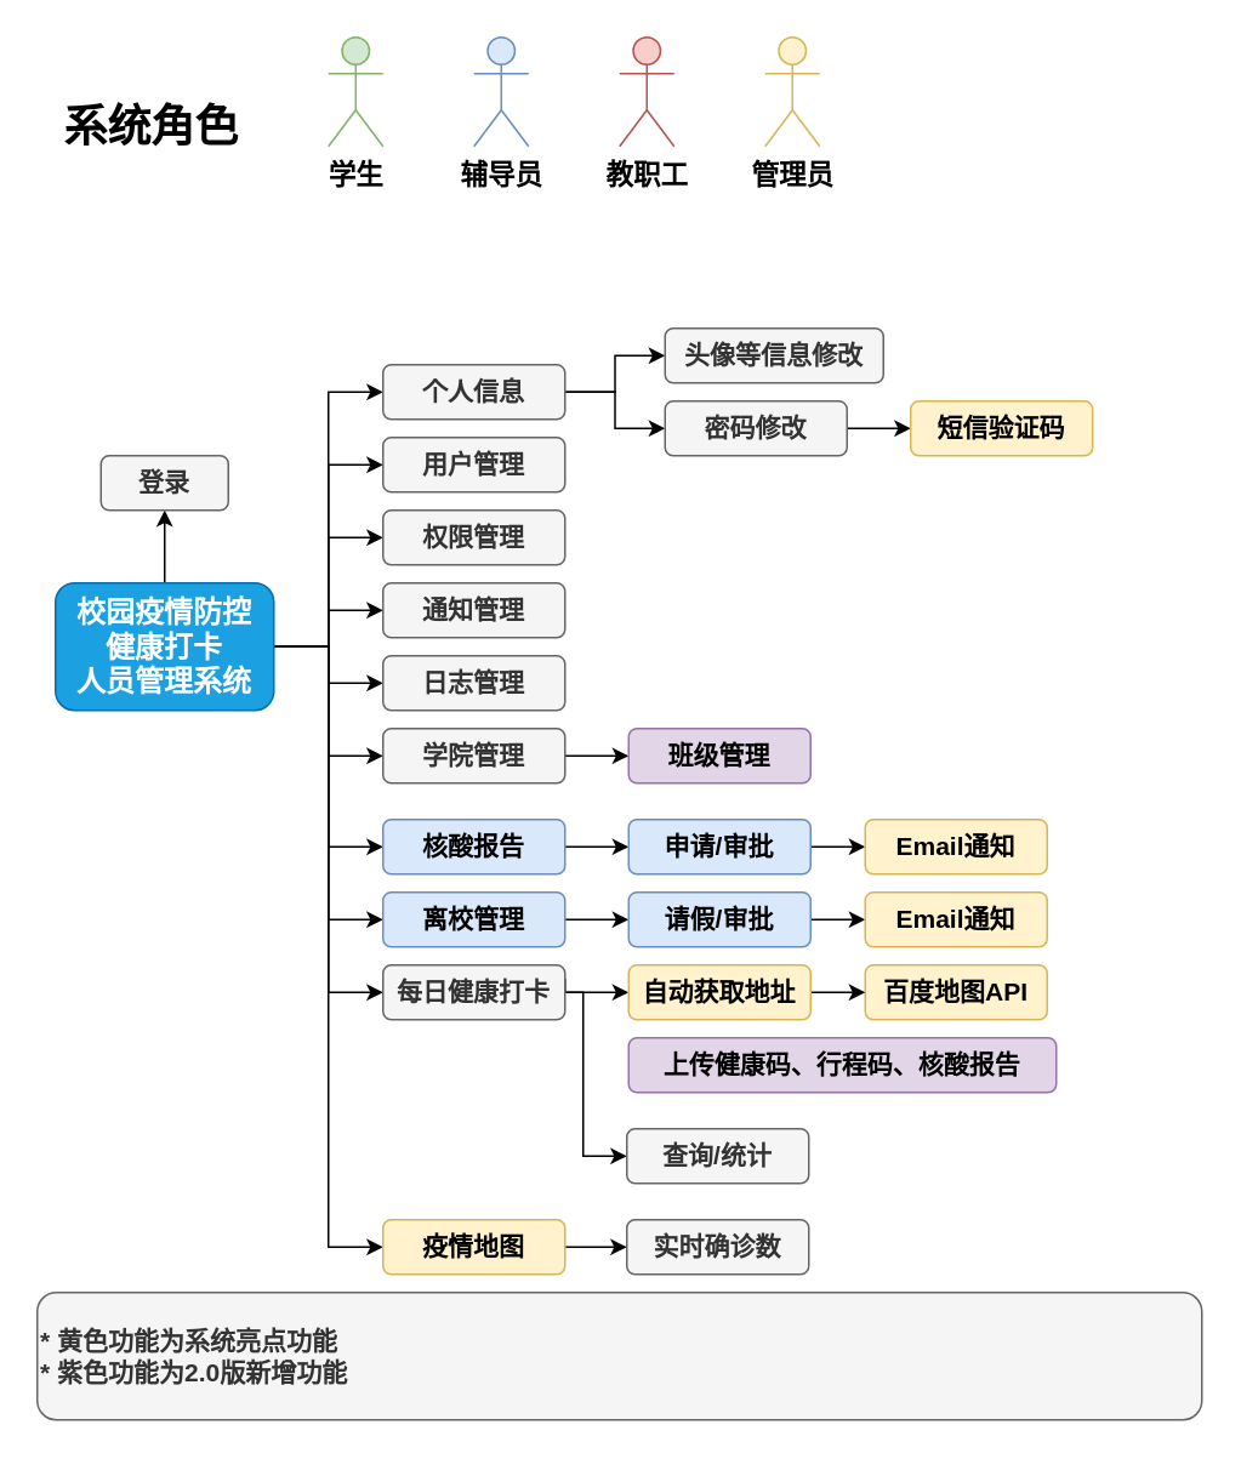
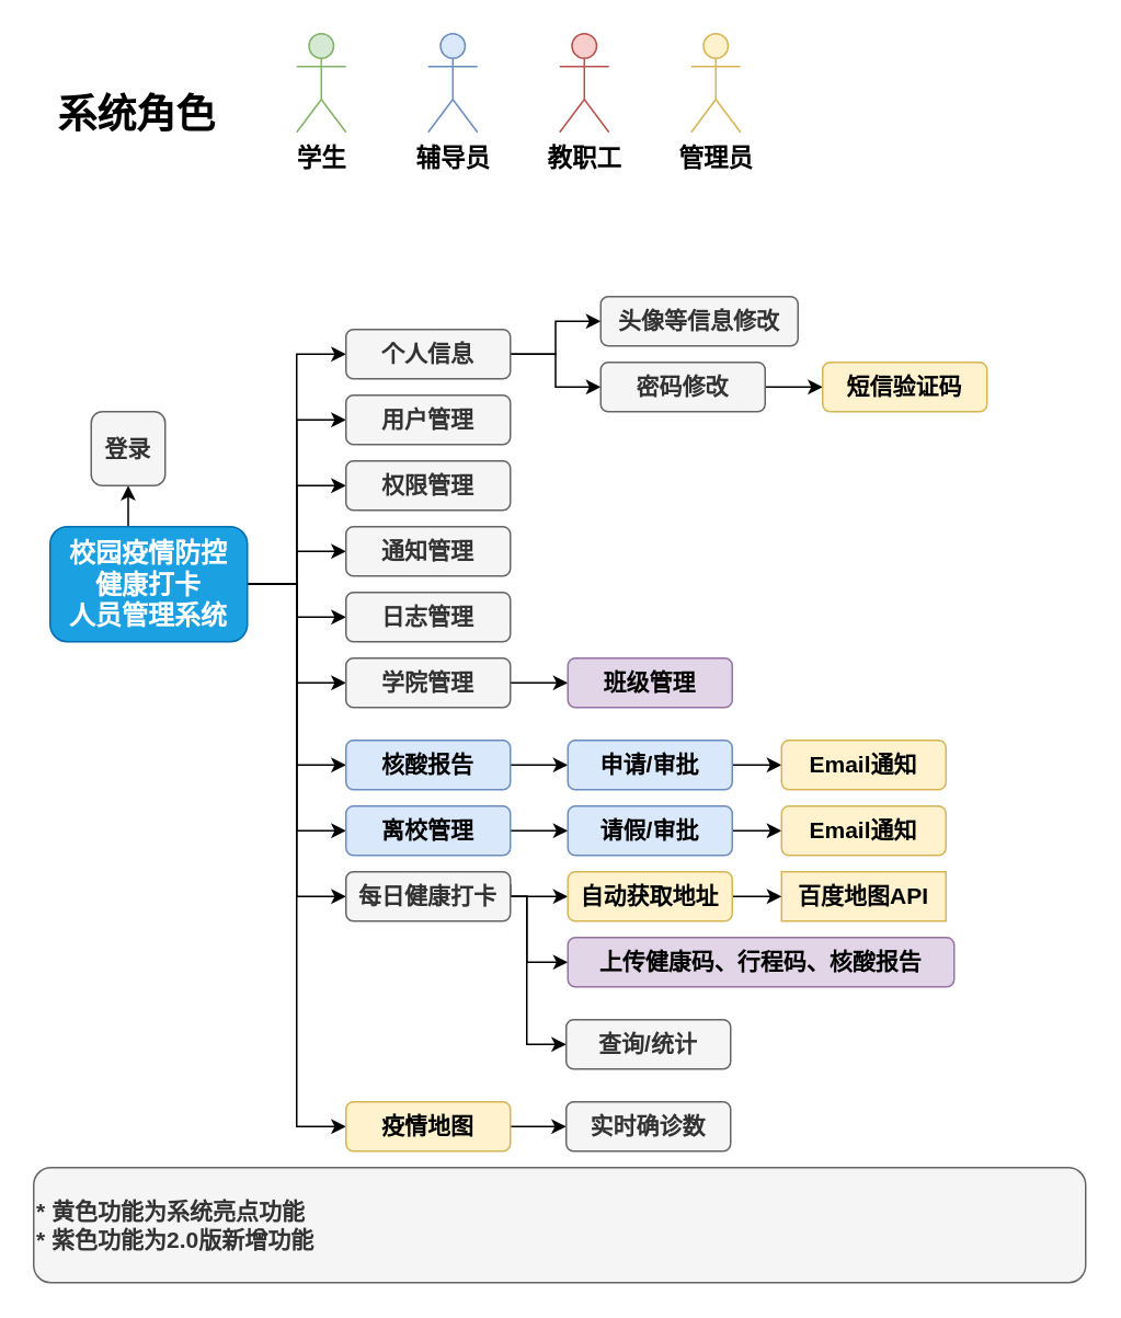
  <mxCell id="0" />
  <mxCell id="1" parent="0" />
  <mxCell id="2" value="学生" style="shape=umlActor;verticalLabelPosition=bottom;verticalAlign=top;html=1;outlineConnect=0;fillColor=#d5e8d4;strokeColor=#82b366;fontStyle=1;fontSize=15;" parent="1" vertex="1"><mxGeometry x="180" y="20" width="30" height="60" as="geometry" /></mxCell>
  <mxCell id="3" value="辅导员" style="shape=umlActor;verticalLabelPosition=bottom;verticalAlign=top;html=1;outlineConnect=0;fillColor=#dae8fc;strokeColor=#6c8ebf;fontStyle=1;fontSize=15;" parent="1" vertex="1"><mxGeometry x="260" y="20" width="30" height="60" as="geometry" /></mxCell>
  <mxCell id="4" value="教职工" style="shape=umlActor;verticalLabelPosition=bottom;verticalAlign=top;html=1;outlineConnect=0;fillColor=#f8cecc;strokeColor=#b85450;fontStyle=1;fontSize=15;" parent="1" vertex="1"><mxGeometry x="340" y="20" width="30" height="60" as="geometry" /></mxCell>
  <mxCell id="5" value="管理员" style="shape=umlActor;verticalLabelPosition=bottom;verticalAlign=top;html=1;outlineConnect=0;fillColor=#fff2cc;strokeColor=#d6b656;fontStyle=1;fontSize=15;" parent="1" vertex="1"><mxGeometry x="420" y="20" width="30" height="60" as="geometry" /></mxCell>
  <mxCell id="6" style="edgeStyle=orthogonalEdgeStyle;rounded=0;orthogonalLoop=1;jettySize=auto;html=1;exitX=0.5;exitY=0;exitDx=0;exitDy=0;entryX=0.5;entryY=1;entryDx=0;entryDy=0;fontSize=14;" parent="1" source="17" target="18" edge="1"><mxGeometry relative="1" as="geometry" /></mxCell>
  <mxCell id="7" style="edgeStyle=orthogonalEdgeStyle;rounded=0;orthogonalLoop=1;jettySize=auto;html=1;exitX=1;exitY=0.5;exitDx=0;exitDy=0;entryX=0;entryY=0.5;entryDx=0;entryDy=0;fontSize=16;" parent="1" source="17" target="24" edge="1"><mxGeometry relative="1" as="geometry" /></mxCell>
  <mxCell id="8" style="edgeStyle=orthogonalEdgeStyle;rounded=0;orthogonalLoop=1;jettySize=auto;html=1;exitX=1;exitY=0.5;exitDx=0;exitDy=0;entryX=0;entryY=0.5;entryDx=0;entryDy=0;fontSize=16;" parent="1" source="17" target="19" edge="1"><mxGeometry relative="1" as="geometry" /></mxCell>
  <mxCell id="9" style="edgeStyle=orthogonalEdgeStyle;rounded=0;orthogonalLoop=1;jettySize=auto;html=1;exitX=1;exitY=0.5;exitDx=0;exitDy=0;entryX=0;entryY=0.5;entryDx=0;entryDy=0;fontSize=16;" parent="1" source="17" target="20" edge="1"><mxGeometry relative="1" as="geometry" /></mxCell>
  <mxCell id="10" style="edgeStyle=orthogonalEdgeStyle;rounded=0;orthogonalLoop=1;jettySize=auto;html=1;exitX=1;exitY=0.5;exitDx=0;exitDy=0;entryX=0;entryY=0.5;entryDx=0;entryDy=0;fontSize=16;" parent="1" source="17" target="41" edge="1"><mxGeometry relative="1" as="geometry" /></mxCell>
  <mxCell id="11" style="edgeStyle=orthogonalEdgeStyle;rounded=0;orthogonalLoop=1;jettySize=auto;html=1;exitX=1;exitY=0.5;exitDx=0;exitDy=0;entryX=0;entryY=0.5;entryDx=0;entryDy=0;fontSize=16;" parent="1" source="17" target="21" edge="1"><mxGeometry relative="1" as="geometry" /></mxCell>
  <mxCell id="12" style="edgeStyle=orthogonalEdgeStyle;rounded=0;orthogonalLoop=1;jettySize=auto;html=1;exitX=1;exitY=0.5;exitDx=0;exitDy=0;entryX=0;entryY=0.5;entryDx=0;entryDy=0;fontSize=16;" parent="1" source="17" target="26" edge="1"><mxGeometry relative="1" as="geometry" /></mxCell>
  <mxCell id="13" style="edgeStyle=orthogonalEdgeStyle;rounded=0;orthogonalLoop=1;jettySize=auto;html=1;exitX=1;exitY=0.5;exitDx=0;exitDy=0;entryX=0;entryY=0.5;entryDx=0;entryDy=0;fontSize=16;" parent="1" source="17" target="28" edge="1"><mxGeometry relative="1" as="geometry" /></mxCell>
  <mxCell id="14" style="edgeStyle=orthogonalEdgeStyle;rounded=0;orthogonalLoop=1;jettySize=auto;html=1;exitX=1;exitY=0.5;exitDx=0;exitDy=0;entryX=0;entryY=0.5;entryDx=0;entryDy=0;fontSize=16;" parent="1" source="17" target="30" edge="1"><mxGeometry relative="1" as="geometry" /></mxCell>
  <mxCell id="15" style="edgeStyle=orthogonalEdgeStyle;rounded=0;orthogonalLoop=1;jettySize=auto;html=1;exitX=1;exitY=0.5;exitDx=0;exitDy=0;entryX=0;entryY=0.5;entryDx=0;entryDy=0;fontSize=16;" parent="1" source="17" target="36" edge="1"><mxGeometry relative="1" as="geometry" /></mxCell>
  <mxCell id="16" style="edgeStyle=orthogonalEdgeStyle;rounded=0;orthogonalLoop=1;jettySize=auto;html=1;exitX=1;exitY=0.5;exitDx=0;exitDy=0;entryX=0;entryY=0.5;entryDx=0;entryDy=0;" edge="1" parent="1" source="17" target="53"><mxGeometry relative="1" as="geometry" /></mxCell>
  <mxCell id="17" value="校园疫情防控&lt;br style=&quot;font-size: 16px;&quot;&gt;健康打卡&lt;br style=&quot;font-size: 16px;&quot;&gt;人员管理系统" style="rounded=1;whiteSpace=wrap;html=1;fontSize=16;fillColor=#1ba1e2;strokeColor=#006EAF;fontColor=#ffffff;fontStyle=1" parent="1" vertex="1"><mxGeometry x="30" y="320" width="120" height="70" as="geometry" /></mxCell>
- <mxCell id="18" value="登录" style="rounded=1;whiteSpace=wrap;html=1;fontSize=14;fillColor=#f5f5f5;fontColor=#333333;strokeColor=#666666;fontStyle=1" parent="1" vertex="1"><mxGeometry x="55" y="250" width="70" height="30" as="geometry" /></mxCell>
+ <mxCell id="18" value="登录" style="rounded=1;whiteSpace=wrap;html=1;fontSize=14;fillColor=#f5f5f5;fontColor=#333333;strokeColor=#666666;fontStyle=1" parent="1" vertex="1"><mxGeometry x="55" y="250" width="45" height="45" as="geometry" /></mxCell>
  <mxCell id="19" value="用户管理" style="rounded=1;whiteSpace=wrap;html=1;fontSize=14;fillColor=#f5f5f5;fontColor=#333333;strokeColor=#666666;fontStyle=1" parent="1" vertex="1"><mxGeometry x="210" y="240" width="100" height="30" as="geometry" /></mxCell>
  <mxCell id="20" value="权限管理" style="rounded=1;whiteSpace=wrap;html=1;fontSize=14;fillColor=#f5f5f5;fontColor=#333333;strokeColor=#666666;fontStyle=1" parent="1" vertex="1"><mxGeometry x="210" y="280" width="100" height="30" as="geometry" /></mxCell>
  <mxCell id="21" value="通知管理" style="rounded=1;whiteSpace=wrap;html=1;fontSize=14;fillColor=#f5f5f5;fontColor=#333333;strokeColor=#666666;fontStyle=1" parent="1" vertex="1"><mxGeometry x="210" y="320" width="100" height="30" as="geometry" /></mxCell>
  <mxCell id="22" style="edgeStyle=orthogonalEdgeStyle;rounded=0;orthogonalLoop=1;jettySize=auto;html=1;exitX=1;exitY=0.5;exitDx=0;exitDy=0;entryX=0;entryY=0.5;entryDx=0;entryDy=0;fontSize=16;" parent="1" source="24" target="25" edge="1"><mxGeometry relative="1" as="geometry" /></mxCell>
  <mxCell id="23" style="edgeStyle=orthogonalEdgeStyle;rounded=0;orthogonalLoop=1;jettySize=auto;html=1;exitX=1;exitY=0.5;exitDx=0;exitDy=0;entryX=0;entryY=0.5;entryDx=0;entryDy=0;fontSize=16;" parent="1" source="24" target="44" edge="1"><mxGeometry relative="1" as="geometry" /></mxCell>
  <mxCell id="24" value="个人信息" style="rounded=1;whiteSpace=wrap;html=1;fontSize=14;fillColor=#f5f5f5;fontColor=#333333;strokeColor=#666666;fontStyle=1" parent="1" vertex="1"><mxGeometry x="210" y="200" width="100" height="30" as="geometry" /></mxCell>
  <mxCell id="25" value="头像等信息修改" style="rounded=1;whiteSpace=wrap;html=1;fontSize=14;fillColor=#f5f5f5;fontColor=#333333;strokeColor=#666666;fontStyle=1" parent="1" vertex="1"><mxGeometry x="365" y="180" width="120" height="30" as="geometry" /></mxCell>
  <mxCell id="26" value="日志管理" style="rounded=1;whiteSpace=wrap;html=1;fontSize=14;fillColor=#f5f5f5;fontColor=#333333;strokeColor=#666666;fontStyle=1" parent="1" vertex="1"><mxGeometry x="210" y="360" width="100" height="30" as="geometry" /></mxCell>
  <mxCell id="27" style="edgeStyle=orthogonalEdgeStyle;rounded=0;orthogonalLoop=1;jettySize=auto;html=1;exitX=1;exitY=0.5;exitDx=0;exitDy=0;entryX=0;entryY=0.5;entryDx=0;entryDy=0;" parent="1" source="28" target="49" edge="1"><mxGeometry relative="1" as="geometry" /></mxCell>
  <mxCell id="28" value="学院管理" style="rounded=1;whiteSpace=wrap;html=1;fontSize=14;fillColor=#f5f5f5;fontColor=#333333;strokeColor=#666666;fontStyle=1" parent="1" vertex="1"><mxGeometry x="210" y="400" width="100" height="30" as="geometry" /></mxCell>
  <mxCell id="29" style="edgeStyle=orthogonalEdgeStyle;rounded=0;orthogonalLoop=1;jettySize=auto;html=1;exitX=1;exitY=0.5;exitDx=0;exitDy=0;entryX=0;entryY=0.5;entryDx=0;entryDy=0;fontSize=16;" parent="1" source="30" target="32" edge="1"><mxGeometry relative="1" as="geometry" /></mxCell>
  <mxCell id="30" value="离校管理" style="rounded=1;whiteSpace=wrap;html=1;fontSize=14;fillColor=#dae8fc;strokeColor=#6c8ebf;fontStyle=1" parent="1" vertex="1"><mxGeometry x="210" y="490" width="100" height="30" as="geometry" /></mxCell>
  <mxCell id="31" style="edgeStyle=orthogonalEdgeStyle;rounded=0;orthogonalLoop=1;jettySize=auto;html=1;exitX=1;exitY=0.5;exitDx=0;exitDy=0;entryX=0;entryY=0.5;entryDx=0;entryDy=0;" parent="1" source="32" target="46" edge="1"><mxGeometry relative="1" as="geometry" /></mxCell>
  <mxCell id="32" value="请假/审批" style="rounded=1;whiteSpace=wrap;html=1;fontSize=14;fillColor=#dae8fc;strokeColor=#6c8ebf;fontStyle=1" parent="1" vertex="1"><mxGeometry x="345" y="490" width="100" height="30" as="geometry" /></mxCell>
  <mxCell id="33" style="edgeStyle=orthogonalEdgeStyle;rounded=0;orthogonalLoop=1;jettySize=auto;html=1;exitX=1;exitY=0.5;exitDx=0;exitDy=0;entryX=0;entryY=0.5;entryDx=0;entryDy=0;fontSize=16;" parent="1" source="36" target="39" edge="1"><mxGeometry relative="1" as="geometry" /></mxCell>
+ <mxCell id="34" style="edgeStyle=orthogonalEdgeStyle;rounded=0;orthogonalLoop=1;jettySize=auto;html=1;exitX=1;exitY=0.5;exitDx=0;exitDy=0;entryX=0;entryY=0.5;entryDx=0;entryDy=0;" parent="1" source="36" target="48" edge="1"><mxGeometry relative="1" as="geometry"><Array as="points"><mxPoint x="320" y="545" /><mxPoint x="320" y="585" /></Array></mxGeometry></mxCell>
  <mxCell id="35" style="edgeStyle=orthogonalEdgeStyle;rounded=0;orthogonalLoop=1;jettySize=auto;html=1;exitX=1;exitY=0.25;exitDx=0;exitDy=0;entryX=0;entryY=0.5;entryDx=0;entryDy=0;" parent="1" source="36" target="47" edge="1"><mxGeometry relative="1" as="geometry"><Array as="points"><mxPoint x="310" y="545" /><mxPoint x="320" y="545" /><mxPoint x="320" y="635" /></Array></mxGeometry></mxCell>
  <mxCell id="36" value="每日健康打卡" style="rounded=1;whiteSpace=wrap;html=1;fontSize=14;fillColor=#f5f5f5;fontColor=#333333;strokeColor=#666666;fontStyle=1" parent="1" vertex="1"><mxGeometry x="210" y="530" width="100" height="30" as="geometry" /></mxCell>
- <mxCell id="37" value="百度地图API" style="rounded=1;whiteSpace=wrap;html=1;fontSize=14;fillColor=#fff2cc;strokeColor=#d6b656;fontStyle=1" parent="1" vertex="1"><mxGeometry x="475" y="530" width="100" height="30" as="geometry" /></mxCell>
+ <mxCell id="37" value="百度地图API" style="whiteSpace=wrap;html=1;fontSize=14;fillColor=#fff2cc;strokeColor=#d6b656;fontStyle=1;rounded=0;" parent="1" vertex="1"><mxGeometry x="475" y="530" width="100" height="30" as="geometry" /></mxCell>
  <mxCell id="38" style="edgeStyle=orthogonalEdgeStyle;rounded=0;orthogonalLoop=1;jettySize=auto;html=1;exitX=1;exitY=0.5;exitDx=0;exitDy=0;entryX=0;entryY=0.5;entryDx=0;entryDy=0;fontSize=16;" parent="1" source="39" target="37" edge="1"><mxGeometry relative="1" as="geometry" /></mxCell>
  <mxCell id="39" value="自动获取地址" style="rounded=1;whiteSpace=wrap;html=1;fontSize=14;fillColor=#fff2cc;strokeColor=#d6b656;fontStyle=1" parent="1" vertex="1"><mxGeometry x="345" y="530" width="100" height="30" as="geometry" /></mxCell>
  <mxCell id="40" style="edgeStyle=orthogonalEdgeStyle;rounded=0;orthogonalLoop=1;jettySize=auto;html=1;exitX=1;exitY=0.5;exitDx=0;exitDy=0;entryX=0;entryY=0.5;entryDx=0;entryDy=0;fontSize=16;" parent="1" source="41" target="42" edge="1"><mxGeometry relative="1" as="geometry" /></mxCell>
  <mxCell id="41" value="疫情地图" style="rounded=1;whiteSpace=wrap;html=1;fontSize=14;fillColor=#fff2cc;strokeColor=#d6b656;fontStyle=1" parent="1" vertex="1"><mxGeometry x="210" y="670" width="100" height="30" as="geometry" /></mxCell>
  <mxCell id="42" value="实时确诊数" style="rounded=1;whiteSpace=wrap;html=1;fontSize=14;fillColor=#f5f5f5;fontColor=#333333;strokeColor=#666666;fontStyle=1" parent="1" vertex="1"><mxGeometry x="344" y="670" width="100" height="30" as="geometry" /></mxCell>
  <mxCell id="43" style="edgeStyle=orthogonalEdgeStyle;rounded=0;orthogonalLoop=1;jettySize=auto;html=1;exitX=1;exitY=0.5;exitDx=0;exitDy=0;entryX=0;entryY=0.5;entryDx=0;entryDy=0;" parent="1" source="44" target="45" edge="1"><mxGeometry relative="1" as="geometry" /></mxCell>
  <mxCell id="44" value="密码修改" style="rounded=1;whiteSpace=wrap;html=1;fontSize=14;fillColor=#f5f5f5;fontColor=#333333;strokeColor=#666666;fontStyle=1" parent="1" vertex="1"><mxGeometry x="365" y="220" width="100" height="30" as="geometry" /></mxCell>
  <mxCell id="45" value="短信验证码" style="rounded=1;whiteSpace=wrap;html=1;fontSize=14;fillColor=#fff2cc;strokeColor=#d6b656;fontStyle=1" parent="1" vertex="1"><mxGeometry x="500" y="220" width="100" height="30" as="geometry" /></mxCell>
  <mxCell id="46" value="Email通知" style="rounded=1;whiteSpace=wrap;html=1;fontSize=14;fillColor=#fff2cc;strokeColor=#d6b656;fontStyle=1" parent="1" vertex="1"><mxGeometry x="475" y="490" width="100" height="30" as="geometry" /></mxCell>
  <mxCell id="47" value="查询/统计" style="rounded=1;whiteSpace=wrap;html=1;fontSize=14;fillColor=#f5f5f5;fontColor=#333333;strokeColor=#666666;fontStyle=1" parent="1" vertex="1"><mxGeometry x="344" y="620" width="100" height="30" as="geometry" /></mxCell>
  <mxCell id="48" value="上传健康码、行程码、核酸报告" style="rounded=1;whiteSpace=wrap;html=1;fontSize=14;fillColor=#e1d5e7;strokeColor=#9673a6;fontStyle=1" parent="1" vertex="1"><mxGeometry x="345" y="570" width="235" height="30" as="geometry" /></mxCell>
  <mxCell id="49" value="班级管理" style="rounded=1;whiteSpace=wrap;html=1;fontSize=14;fillColor=#e1d5e7;strokeColor=#9673a6;fontStyle=1" parent="1" vertex="1"><mxGeometry x="345" y="400" width="100" height="30" as="geometry" /></mxCell>
  <mxCell id="50" value="* 黄色功能为系统亮点功能&lt;br&gt;* 紫色功能为2.0版新增功能" style="rounded=1;whiteSpace=wrap;html=1;fontSize=14;fillColor=#f5f5f5;strokeColor=#666666;fontStyle=1;fontColor=#333333;align=left;" parent="1" vertex="1"><mxGeometry x="20" y="710" width="640" height="70" as="geometry" /></mxCell>
  <mxCell id="51" value="&lt;h1&gt;系统角色&lt;/h1&gt;" style="text;html=1;strokeColor=none;fillColor=none;spacing=5;spacingTop=-20;whiteSpace=wrap;overflow=hidden;rounded=0;" parent="1" vertex="1"><mxGeometry x="30" y="50" width="190" height="120" as="geometry" /></mxCell>
  <mxCell id="52" style="edgeStyle=orthogonalEdgeStyle;rounded=0;orthogonalLoop=1;jettySize=auto;html=1;exitX=1;exitY=0.5;exitDx=0;exitDy=0;entryX=0;entryY=0.5;entryDx=0;entryDy=0;" edge="1" parent="1" source="53" target="55"><mxGeometry relative="1" as="geometry" /></mxCell>
  <mxCell id="53" value="核酸报告" style="rounded=1;whiteSpace=wrap;html=1;fontSize=14;fillColor=#dae8fc;strokeColor=#6c8ebf;fontStyle=1" vertex="1" parent="1"><mxGeometry x="210" y="450" width="100" height="30" as="geometry" /></mxCell>
  <mxCell id="54" style="edgeStyle=orthogonalEdgeStyle;rounded=0;orthogonalLoop=1;jettySize=auto;html=1;exitX=1;exitY=0.5;exitDx=0;exitDy=0;entryX=0;entryY=0.5;entryDx=0;entryDy=0;" edge="1" parent="1" source="55" target="56"><mxGeometry relative="1" as="geometry" /></mxCell>
  <mxCell id="55" value="申请/审批" style="rounded=1;whiteSpace=wrap;html=1;fontSize=14;fillColor=#dae8fc;strokeColor=#6c8ebf;fontStyle=1" vertex="1" parent="1"><mxGeometry x="345" y="450" width="100" height="30" as="geometry" /></mxCell>
  <mxCell id="56" value="Email通知" style="rounded=1;whiteSpace=wrap;html=1;fontSize=14;fillColor=#fff2cc;strokeColor=#d6b656;fontStyle=1" vertex="1" parent="1"><mxGeometry x="475" y="450" width="100" height="30" as="geometry" /></mxCell>
